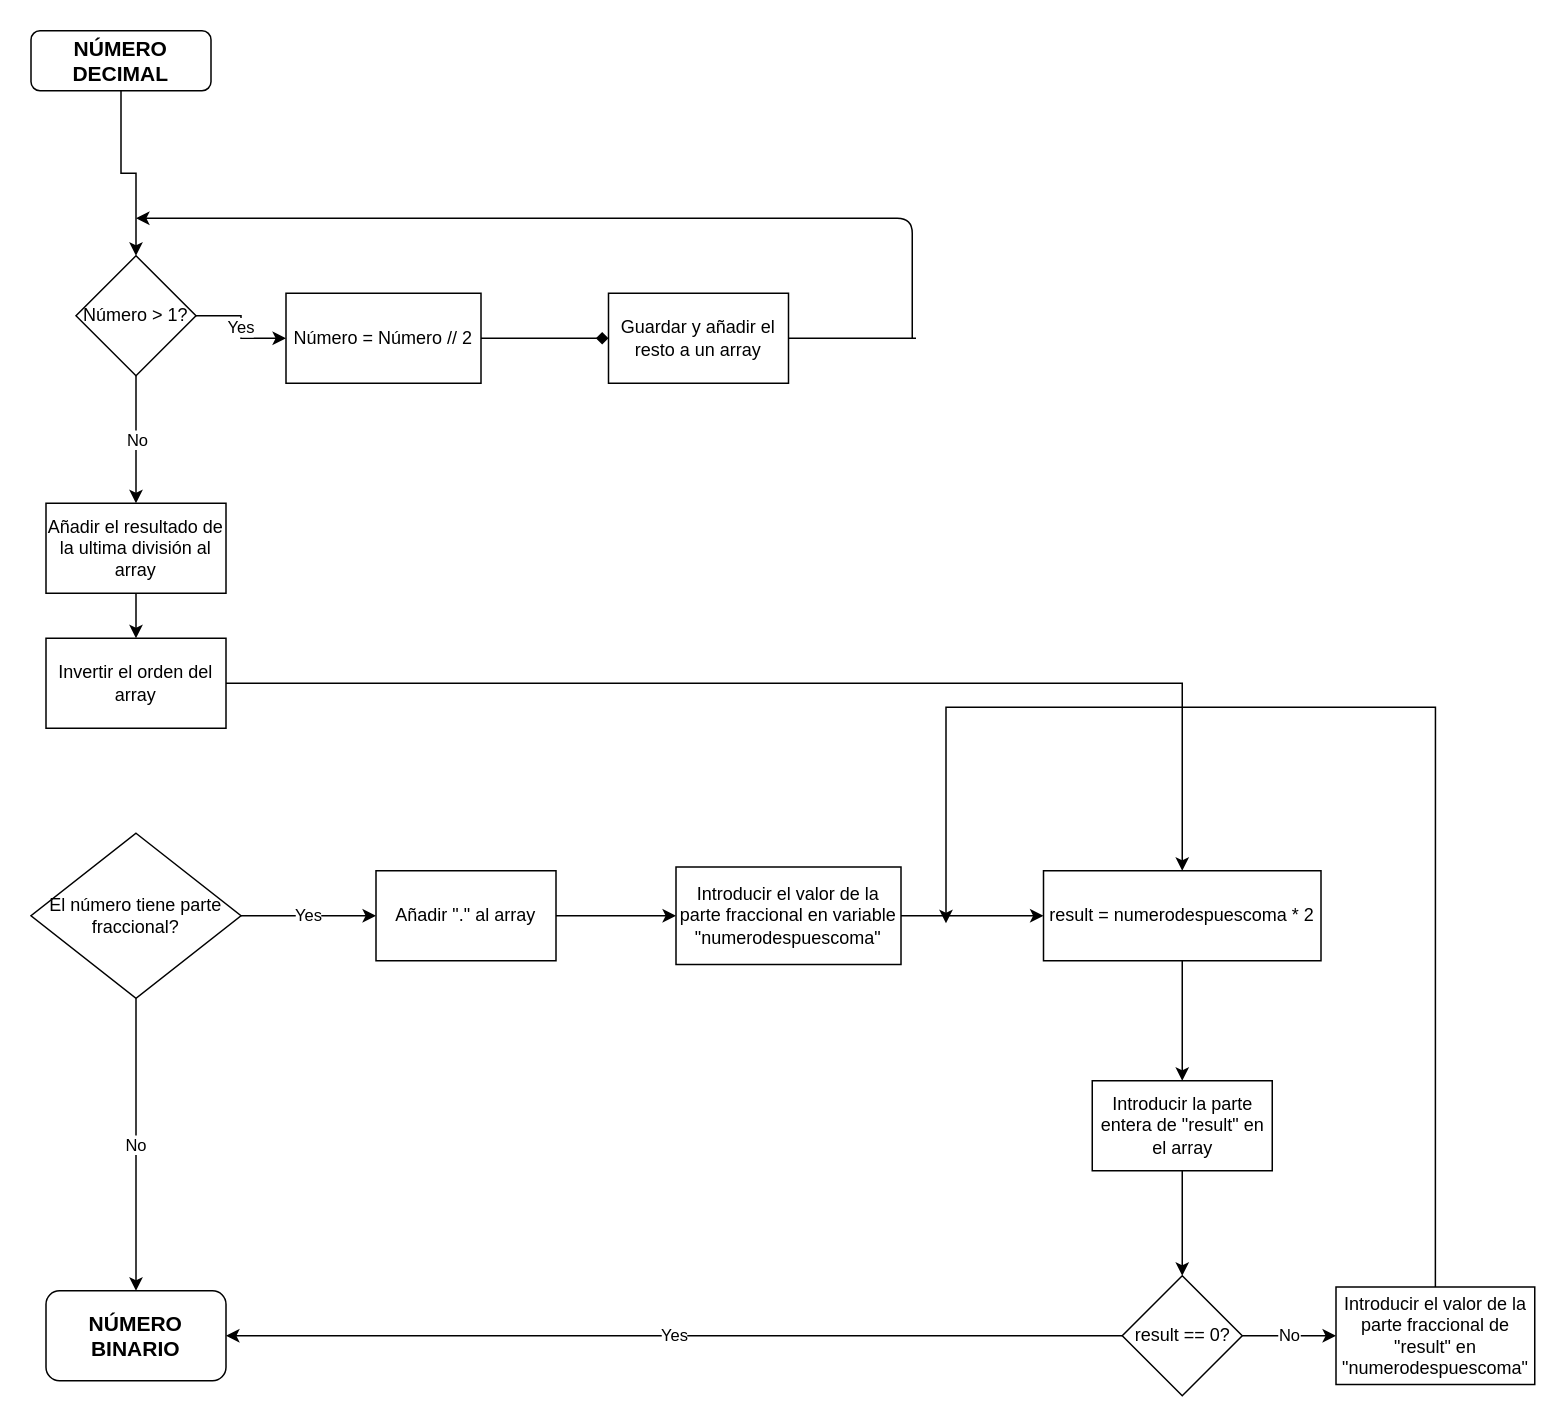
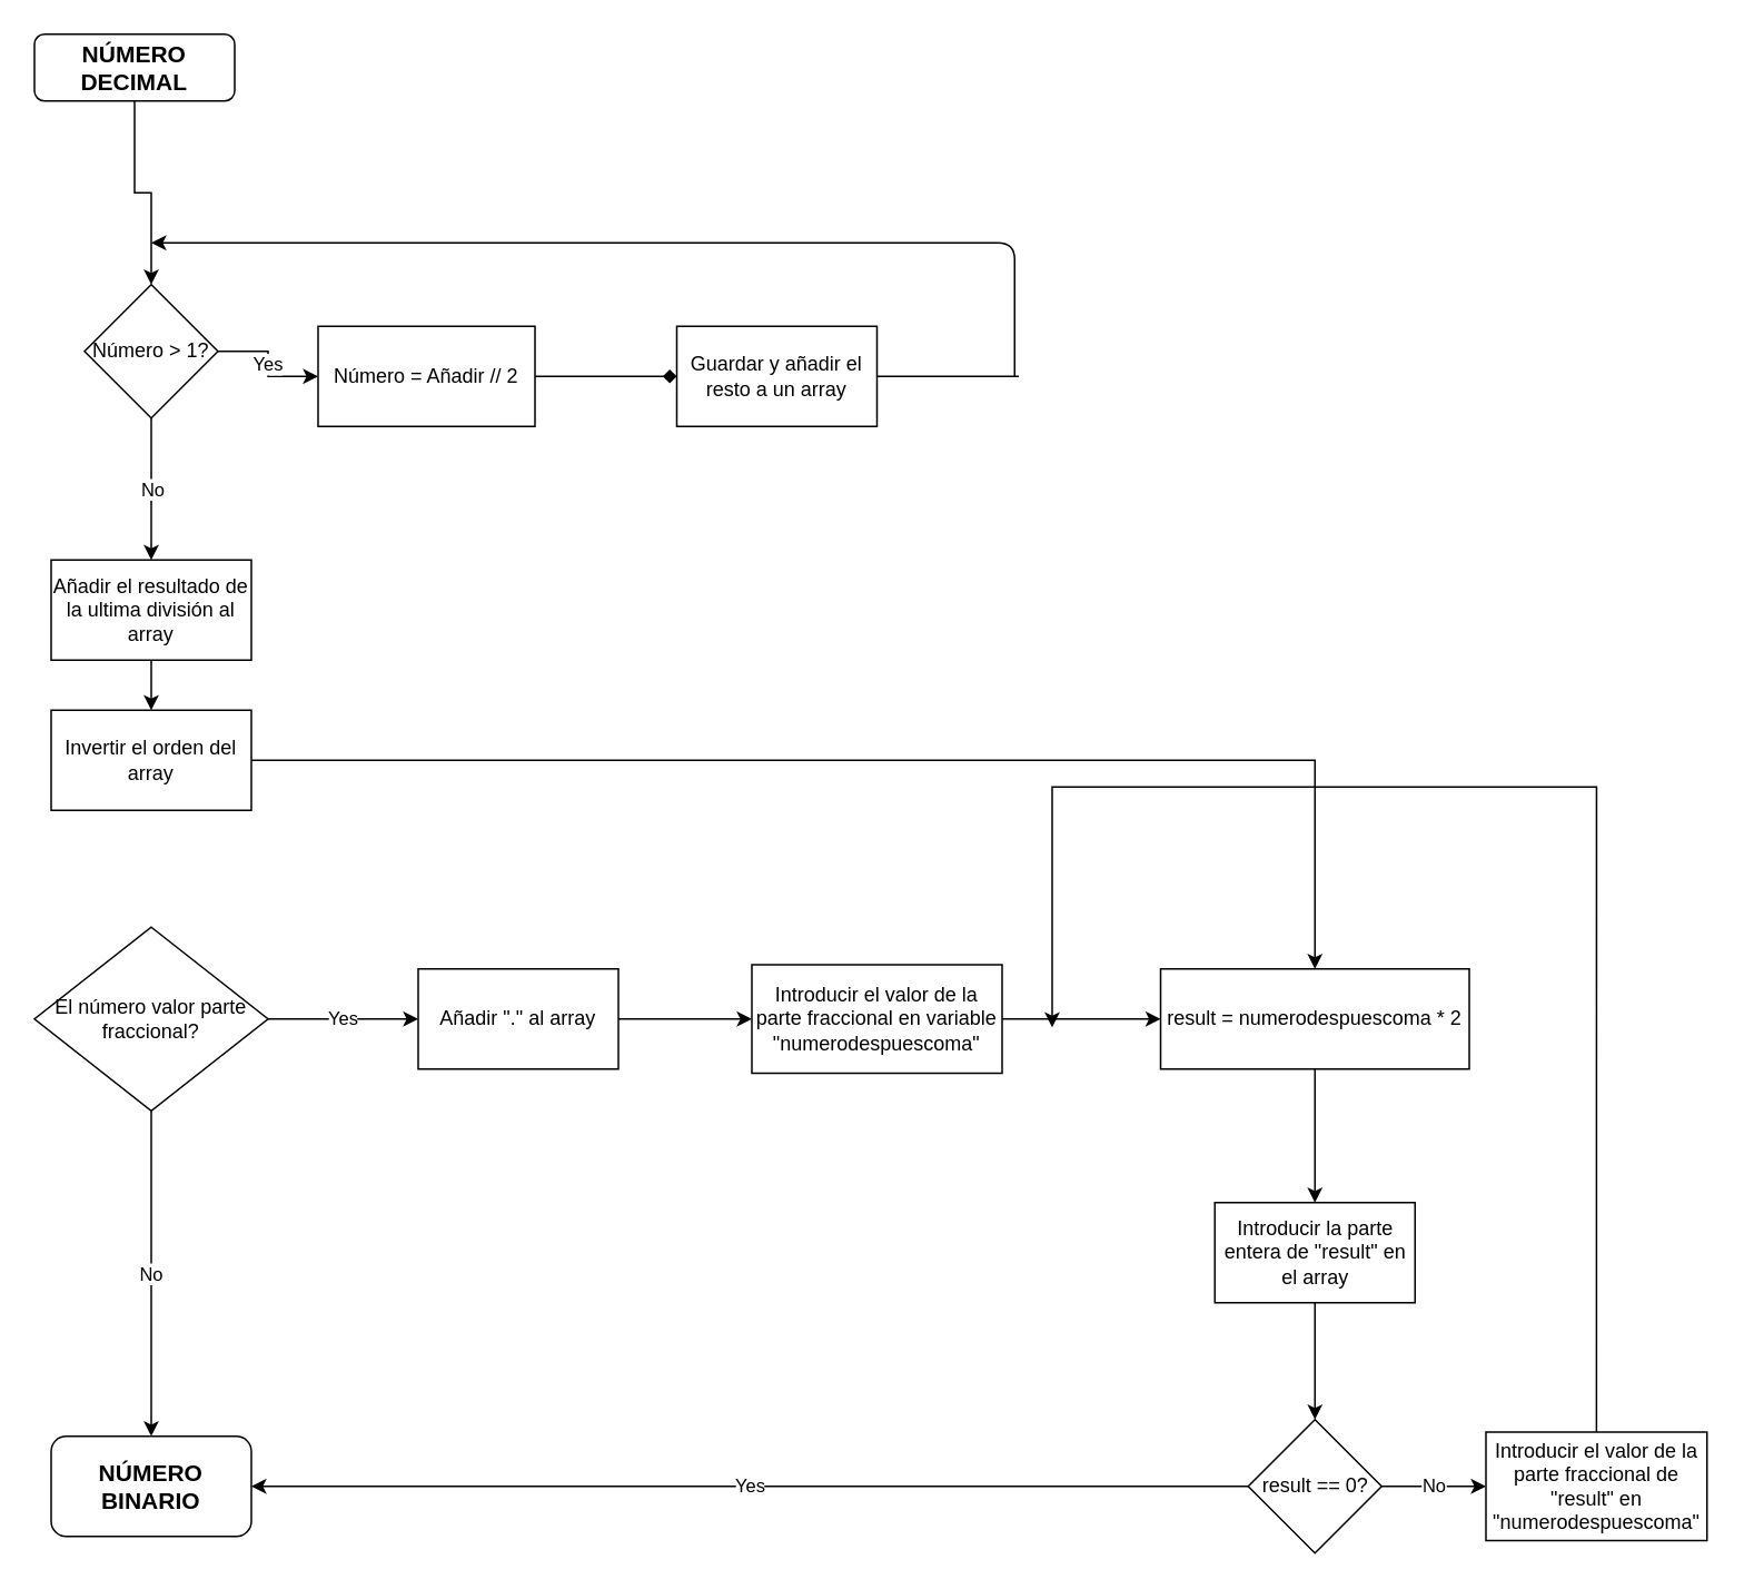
  <mxCell id="0" />
  <mxCell id="1" parent="0" />
  <mxCell id="2" style="edgeStyle=orthogonalEdgeStyle;rounded=0;orthogonalLoop=1;jettySize=auto;html=1;exitX=0.5;exitY=1;exitDx=0;exitDy=0;entryX=0.5;entryY=0;entryDx=0;entryDy=0;" edge="1" parent="1" source="3" target="6"><mxGeometry relative="1" as="geometry" /></mxCell>
  <mxCell id="3" value="&lt;font style=&quot;font-size: 14px&quot;&gt;&lt;b&gt;NÚMERO DECIMAL&lt;/b&gt;&lt;/font&gt;" style="rounded=1;whiteSpace=wrap;html=1;fontSize=12;glass=0;strokeWidth=1;shadow=0;" parent="1" vertex="1"><mxGeometry x="20" y="20" width="120" height="40" as="geometry" /></mxCell>
  <mxCell id="4" value="Yes" style="edgeStyle=orthogonalEdgeStyle;rounded=0;orthogonalLoop=1;jettySize=auto;html=1;" parent="1" source="6" target="8" edge="1"><mxGeometry relative="1" as="geometry" /></mxCell>
  <mxCell id="5" value="No" style="edgeStyle=orthogonalEdgeStyle;rounded=0;orthogonalLoop=1;jettySize=auto;html=1;exitX=0.5;exitY=1;exitDx=0;exitDy=0;" edge="1" parent="1" source="6"><mxGeometry relative="1" as="geometry"><mxPoint x="90" y="335" as="targetPoint" /></mxGeometry></mxCell>
  <mxCell id="6" value="Número &amp;gt; 1?" style="rhombus;whiteSpace=wrap;html=1;" parent="1" vertex="1"><mxGeometry x="50" y="170" width="80" height="80" as="geometry" /></mxCell>
  <mxCell id="7" value="" style="edgeStyle=orthogonalEdgeStyle;rounded=0;orthogonalLoop=1;jettySize=auto;html=1;endArrow=diamond;" edge="1" parent="1" source="8" target="9"><mxGeometry relative="1" as="geometry" /></mxCell>
- <mxCell id="8" value="Número = Número // 2" style="whiteSpace=wrap;html=1;" parent="1" vertex="1"><mxGeometry x="190" y="195" width="130" height="60" as="geometry" /></mxCell>
+ <mxCell id="8" value="Número = Añadir // 2" style="whiteSpace=wrap;html=1;" parent="1" vertex="1"><mxGeometry x="190" y="195" width="130" height="60" as="geometry" /></mxCell>
  <mxCell id="9" value="Guardar y añadir el resto a un array" style="whiteSpace=wrap;html=1;" vertex="1" parent="1"><mxGeometry x="405" y="195" width="120" height="60" as="geometry" /></mxCell>
  <mxCell id="10" value="" style="endArrow=classic;html=1;" edge="1" parent="1"><mxGeometry width="50" height="50" relative="1" as="geometry"><mxPoint x="607.5" y="225" as="sourcePoint" /><mxPoint x="90" y="145" as="targetPoint" /><Array as="points"><mxPoint x="607.5" y="145" /></Array></mxGeometry></mxCell>
  <mxCell id="11" value="" style="endArrow=none;html=1;" edge="1" parent="1"><mxGeometry width="50" height="50" relative="1" as="geometry"><mxPoint x="525" y="225" as="sourcePoint" /><mxPoint x="610" y="225" as="targetPoint" /></mxGeometry></mxCell>
  <mxCell id="12" value="" style="edgeStyle=orthogonalEdgeStyle;rounded=0;orthogonalLoop=1;jettySize=auto;html=1;" edge="1" parent="1" source="13" target="15"><mxGeometry relative="1" as="geometry" /></mxCell>
  <mxCell id="13" value="Añadir el resultado de la ultima división al array" style="rounded=0;whiteSpace=wrap;html=1;" vertex="1" parent="1"><mxGeometry x="30" y="335" width="120" height="60" as="geometry" /></mxCell>
  <mxCell id="14" value="" style="edgeStyle=orthogonalEdgeStyle;rounded=0;orthogonalLoop=1;jettySize=auto;html=1;" edge="1" parent="1" source="15" target="24"><mxGeometry relative="1" as="geometry" /></mxCell>
  <mxCell id="15" value="Invertir el orden del array" style="whiteSpace=wrap;html=1;rounded=0;" vertex="1" parent="1"><mxGeometry x="30" y="425" width="120" height="60" as="geometry" /></mxCell>
  <mxCell id="16" value="Yes" style="edgeStyle=orthogonalEdgeStyle;rounded=0;orthogonalLoop=1;jettySize=auto;html=1;" edge="1" parent="1" source="18" target="20"><mxGeometry relative="1" as="geometry" /></mxCell>
  <mxCell id="17" value="No" style="edgeStyle=orthogonalEdgeStyle;rounded=0;orthogonalLoop=1;jettySize=auto;html=1;exitX=0.5;exitY=1;exitDx=0;exitDy=0;entryX=0.5;entryY=0;entryDx=0;entryDy=0;" edge="1" parent="1" source="18" target="32"><mxGeometry relative="1" as="geometry" /></mxCell>
- <mxCell id="18" value="El número tiene parte fraccional?" style="rhombus;whiteSpace=wrap;html=1;rounded=0;" vertex="1" parent="1"><mxGeometry x="20" y="555" width="140" height="110" as="geometry" /></mxCell>
+ <mxCell id="18" value="El número valor parte fraccional?" style="rhombus;whiteSpace=wrap;html=1;rounded=0;" vertex="1" parent="1"><mxGeometry x="20" y="555" width="140" height="110" as="geometry" /></mxCell>
  <mxCell id="19" value="" style="edgeStyle=orthogonalEdgeStyle;rounded=0;orthogonalLoop=1;jettySize=auto;html=1;" edge="1" parent="1" source="20" target="22"><mxGeometry relative="1" as="geometry" /></mxCell>
  <mxCell id="20" value="Añadir &quot;.&quot; al array" style="whiteSpace=wrap;html=1;rounded=0;" vertex="1" parent="1"><mxGeometry x="250" y="580" width="120" height="60" as="geometry" /></mxCell>
  <mxCell id="21" value="" style="edgeStyle=orthogonalEdgeStyle;rounded=0;orthogonalLoop=1;jettySize=auto;html=1;" edge="1" parent="1" source="22" target="24"><mxGeometry relative="1" as="geometry" /></mxCell>
  <mxCell id="22" value="Introducir el valor de la parte fraccional en variable &quot;numerodespuescoma&quot;" style="whiteSpace=wrap;html=1;rounded=0;" vertex="1" parent="1"><mxGeometry x="450" y="577.5" width="150" height="65" as="geometry" /></mxCell>
  <mxCell id="23" value="" style="edgeStyle=orthogonalEdgeStyle;rounded=0;orthogonalLoop=1;jettySize=auto;html=1;" edge="1" parent="1" source="24" target="26"><mxGeometry relative="1" as="geometry" /></mxCell>
  <mxCell id="24" value="result = numerodespuescoma * 2" style="whiteSpace=wrap;html=1;rounded=0;" vertex="1" parent="1"><mxGeometry x="695" y="580" width="185" height="60" as="geometry" /></mxCell>
  <mxCell id="25" value="" style="edgeStyle=orthogonalEdgeStyle;rounded=0;orthogonalLoop=1;jettySize=auto;html=1;" edge="1" parent="1" source="26" target="29"><mxGeometry relative="1" as="geometry" /></mxCell>
  <mxCell id="26" value="Introducir la parte entera de &quot;result&quot; en el array" style="whiteSpace=wrap;html=1;rounded=0;" vertex="1" parent="1"><mxGeometry x="727.5" y="720" width="120" height="60" as="geometry" /></mxCell>
  <mxCell id="27" value="No" style="edgeStyle=orthogonalEdgeStyle;rounded=0;orthogonalLoop=1;jettySize=auto;html=1;" edge="1" parent="1" source="29" target="31"><mxGeometry relative="1" as="geometry" /></mxCell>
  <mxCell id="28" value="Yes" style="edgeStyle=orthogonalEdgeStyle;rounded=0;orthogonalLoop=1;jettySize=auto;html=1;entryX=1;entryY=0.5;entryDx=0;entryDy=0;" edge="1" parent="1" source="29" target="32"><mxGeometry relative="1" as="geometry"><mxPoint x="480" y="890" as="targetPoint" /><Array as="points" /></mxGeometry></mxCell>
  <mxCell id="29" value="result == 0?" style="rhombus;whiteSpace=wrap;html=1;rounded=0;" vertex="1" parent="1"><mxGeometry x="747.5" y="850" width="80" height="80" as="geometry" /></mxCell>
  <mxCell id="30" style="edgeStyle=orthogonalEdgeStyle;rounded=0;orthogonalLoop=1;jettySize=auto;html=1;exitX=0.5;exitY=0;exitDx=0;exitDy=0;" edge="1" parent="1" source="31"><mxGeometry relative="1" as="geometry"><mxPoint x="630" y="615" as="targetPoint" /><Array as="points"><mxPoint x="956" y="471" /></Array></mxGeometry></mxCell>
  <mxCell id="31" value="Introducir el valor de la parte fraccional de &quot;result&quot; en &quot;numerodespuescoma&quot;" style="whiteSpace=wrap;html=1;rounded=0;" vertex="1" parent="1"><mxGeometry x="890" y="857.5" width="132.5" height="65" as="geometry" /></mxCell>
  <mxCell id="32" value="&lt;font style=&quot;font-size: 14px&quot;&gt;&lt;b&gt;NÚMERO BINARIO&lt;/b&gt;&lt;/font&gt;" style="rounded=1;whiteSpace=wrap;html=1;" vertex="1" parent="1"><mxGeometry x="30" y="860" width="120" height="60" as="geometry" /></mxCell>
